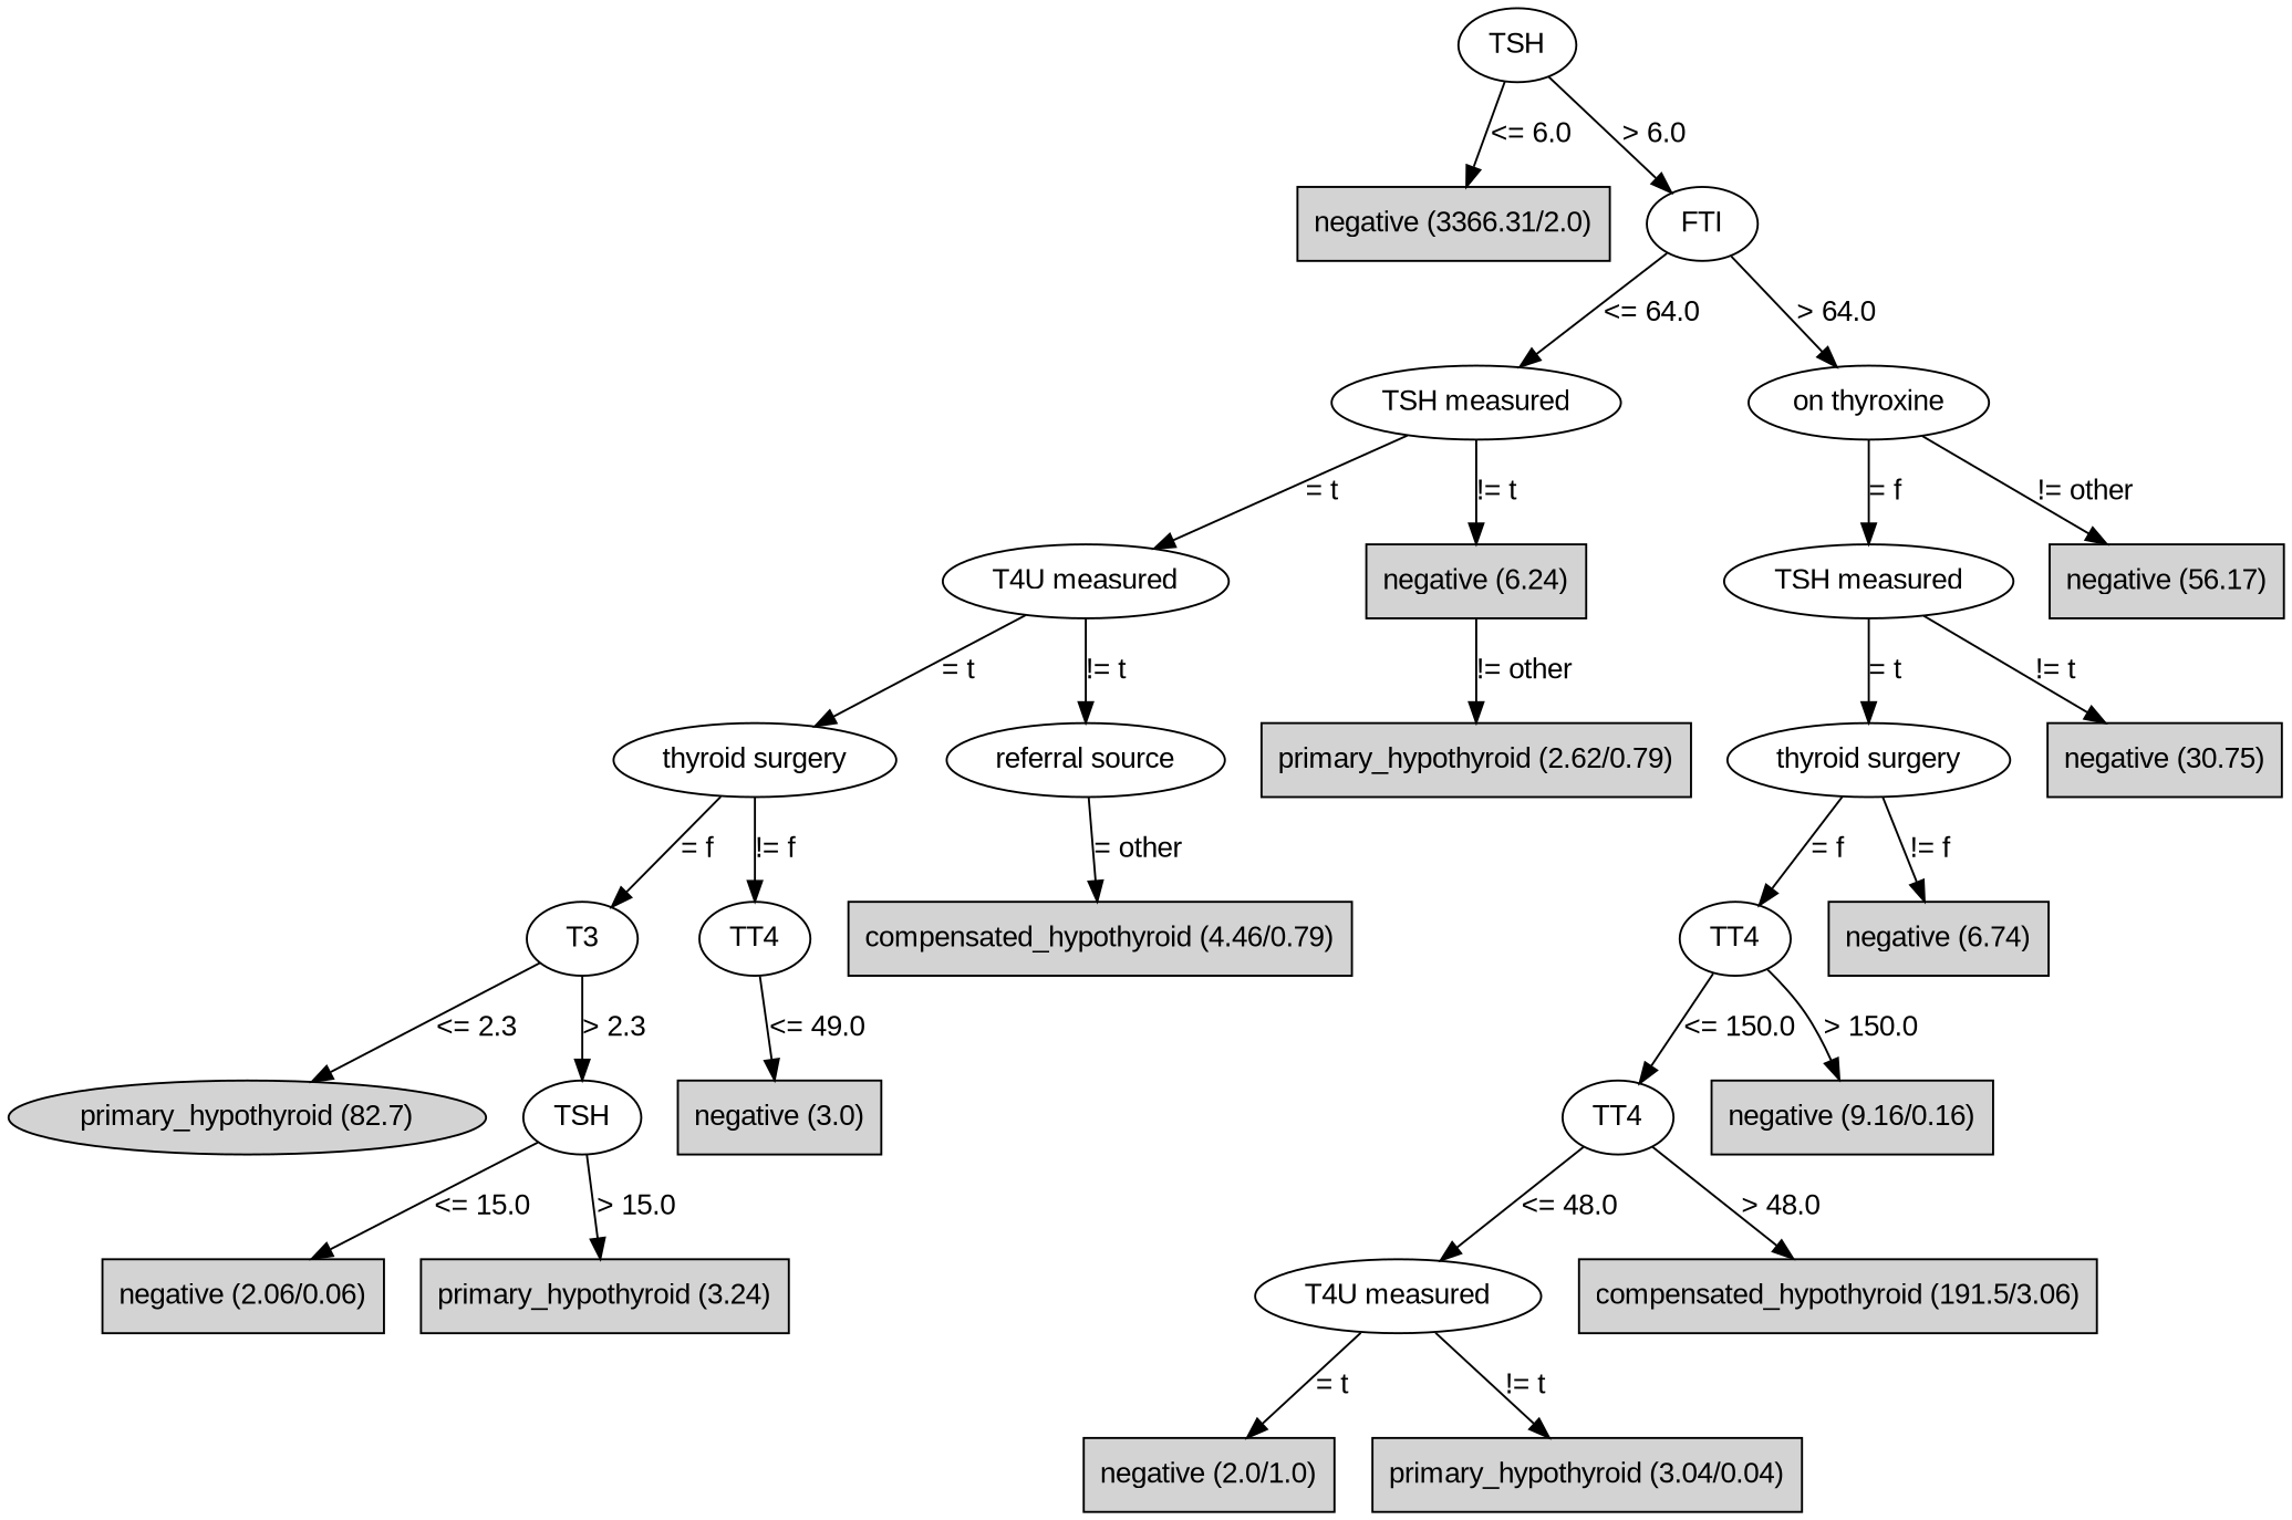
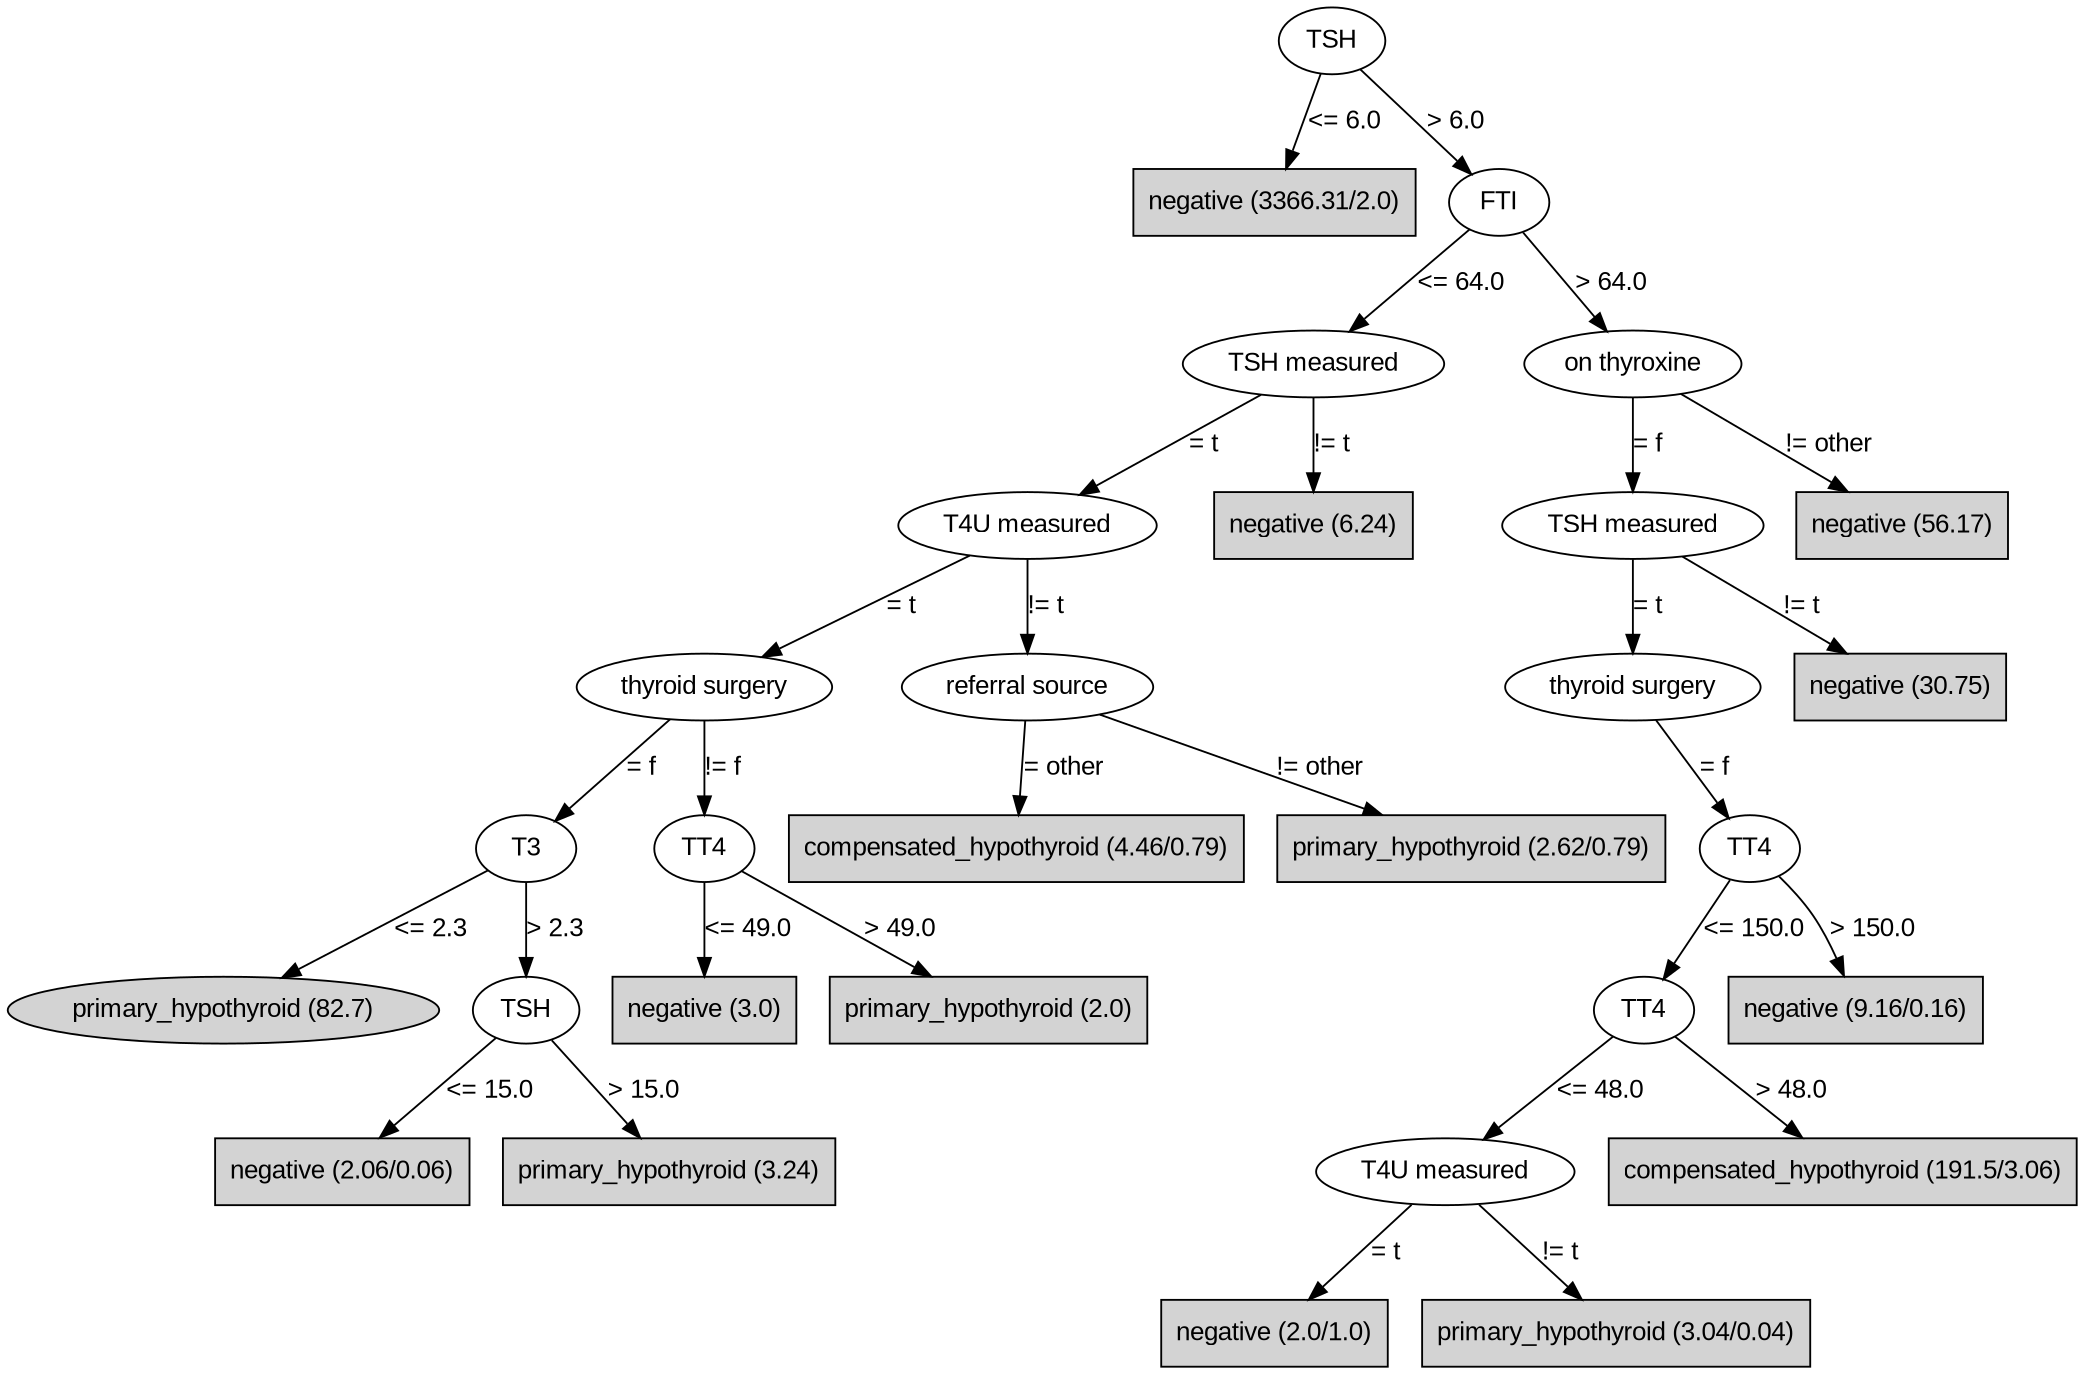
  digraph {
    fontname="Liberation Sans"
    node [fontname="Liberation Sans" style=filled]
    edge [fontname="Liberation Sans"]
    n1 [label=TSH style=""]
    n2 [label="negative (3366.31/2.0)" shape=box]
    n3 [label=FTI style=""]
    n4 [label="TSH measured" style=""]
    n5 [label="on thyroxine" style=""]
    n6 [label="T4U measured" style=""]
    n7 [label="negative (6.24)" shape=box]
    n8 [label="TSH measured" style=""]
    n9 [label="negative (56.17)" shape=box]
    n10 [label="thyroid surgery" style=""]
    n11 [label="referral source" style=""]
    n12 [label=T3 style=""]
    n13 [label=TT4 style=""]
    n14 [label="compensated_hypothyroid (4.46/0.79)" shape=box]
    n15 [label="primary_hypothyroid (2.62/0.79)" shape=box]
    n16 [label="primary_hypothyroid (82.7)" shape=ellipse]
    n17 [label=TSH style=""]
    n18 [label="negative (3.0)" shape=box]
+   n19 [label="primary_hypothyroid (2.0)" shape=box]
    n20 [label="negative (2.06/0.06)" shape=box]
    n21 [label="primary_hypothyroid (3.24)" shape=box]
    n22 [label="thyroid surgery" style=""]
    n23 [label="negative (30.75)" shape=box]
    n24 [label=TT4 style=""]
-   n25 [label="negative (6.74)" shape=box]
    n26 [label=TT4 style=""]
    n27 [label="negative (9.16/0.16)" shape=box]
    n28 [label="T4U measured" style=""]
    n29 [label="compensated_hypothyroid (191.5/3.06)" shape=box]
    n30 [label="negative (2.0/1.0)" shape=box]
    n31 [label="primary_hypothyroid (3.04/0.04)" shape=box]
    n1 -> n2 [label="<= 6.0"]
    n1 -> n3 [label="> 6.0"]
    n3 -> n4 [label="<= 64.0"]
    n3 -> n5 [label="> 64.0"]
    n4 -> n6 [label="= t"]
    n4 -> n7 [label="!= t"]
    n5 -> n8 [label="= f"]
    n5 -> n9 [label="!= other"]
    n6 -> n10 [label="= t"]
    n6 -> n11 [label="!= t"]
    n8 -> n22 [label="= t"]
    n8 -> n23 [label="!= t"]
    n10 -> n12 [label="= f"]
    n10 -> n13 [label="!= f"]
    n11 -> n14 [label="= other"]
-   n7 -> n15 [label="!= other"]
+   n11 -> n15 [label="!= other"]
    n12 -> n16 [label="<= 2.3"]
    n12 -> n17 [label="> 2.3"]
    n13 -> n18 [label="<= 49.0"]
+   n13 -> n19 [label="> 49.0"]
    n17 -> n20 [label="<= 15.0"]
    n17 -> n21 [label="> 15.0"]
    n22 -> n24 [label="= f"]
-   n22 -> n25 [label="!= f"]
    n24 -> n26 [label="<= 150.0"]
    n24 -> n27 [label="> 150.0"]
    n26 -> n28 [label="<= 48.0"]
    n26 -> n29 [label="> 48.0"]
    n28 -> n30 [label="= t"]
    n28 -> n31 [label="!= t"]
  }
